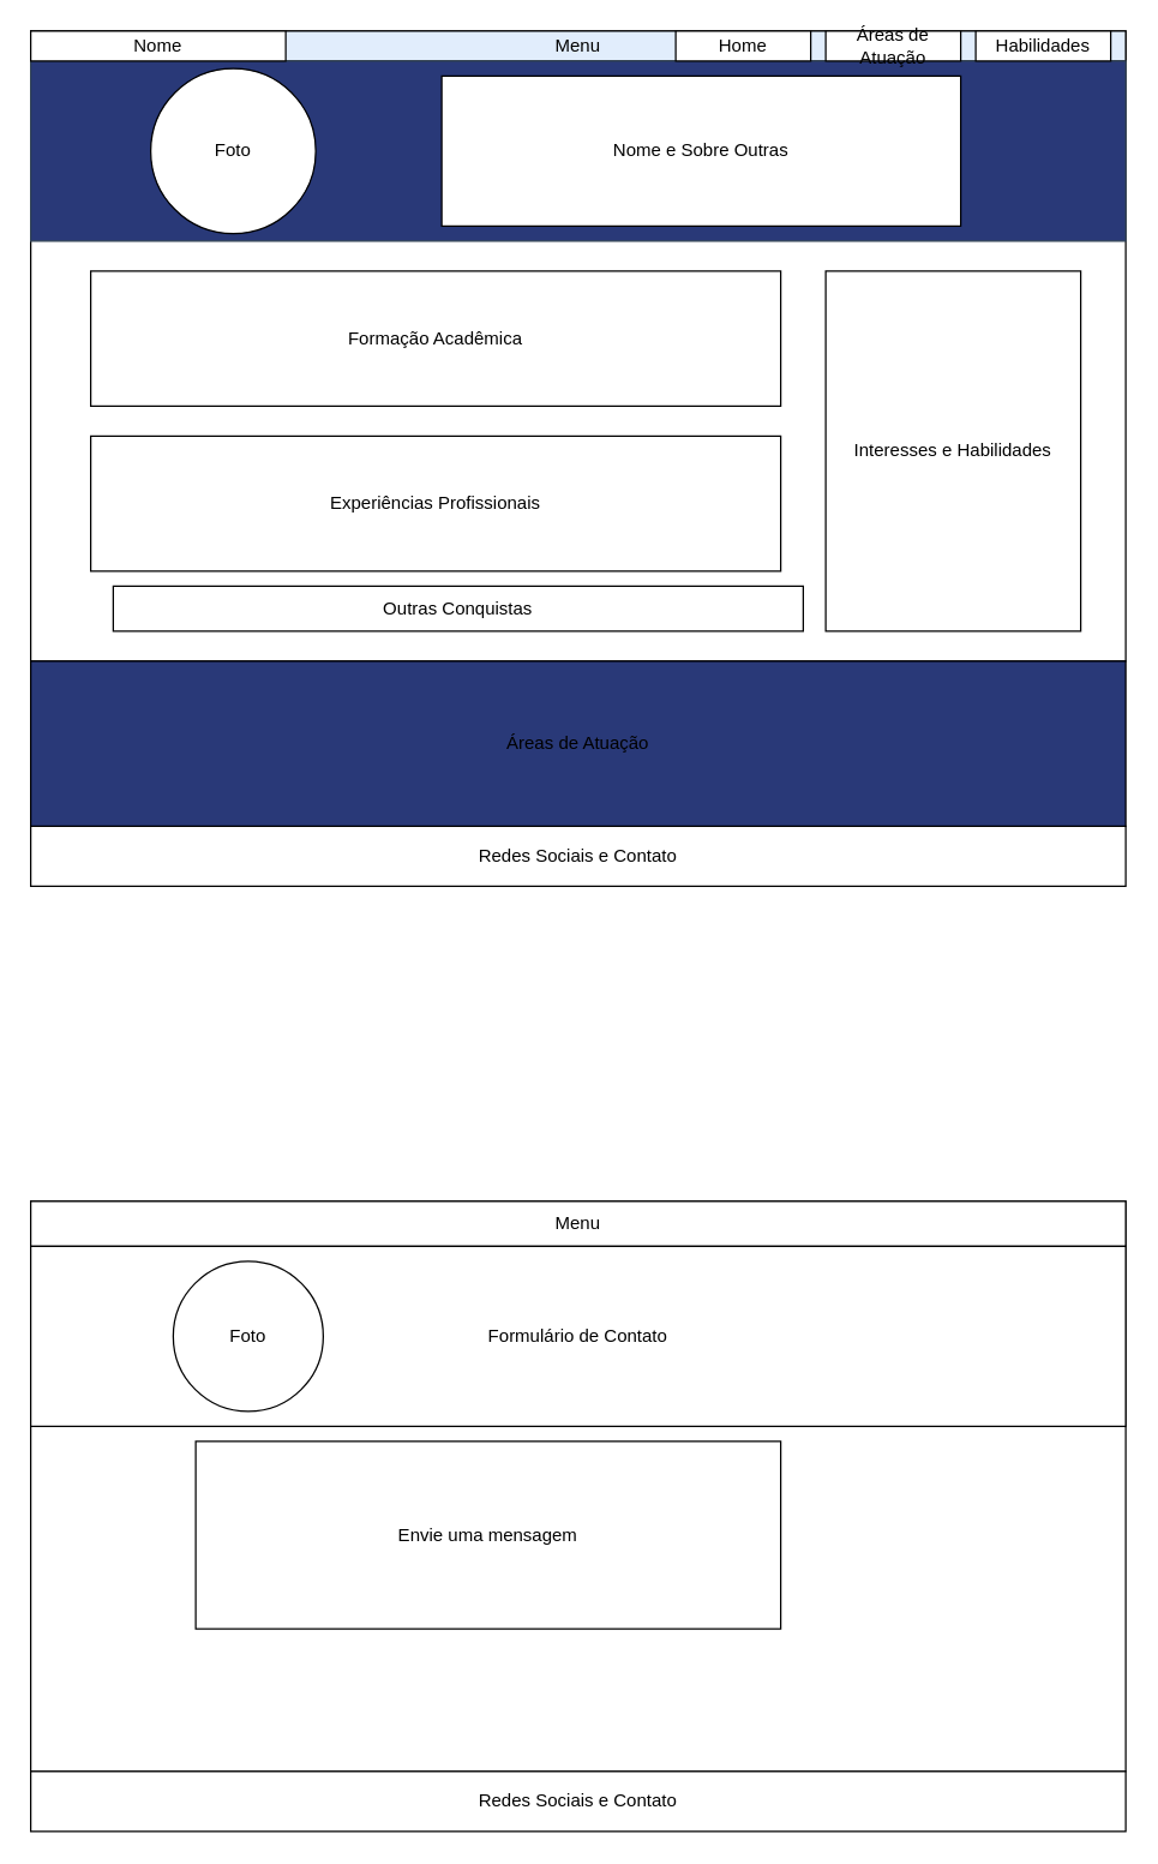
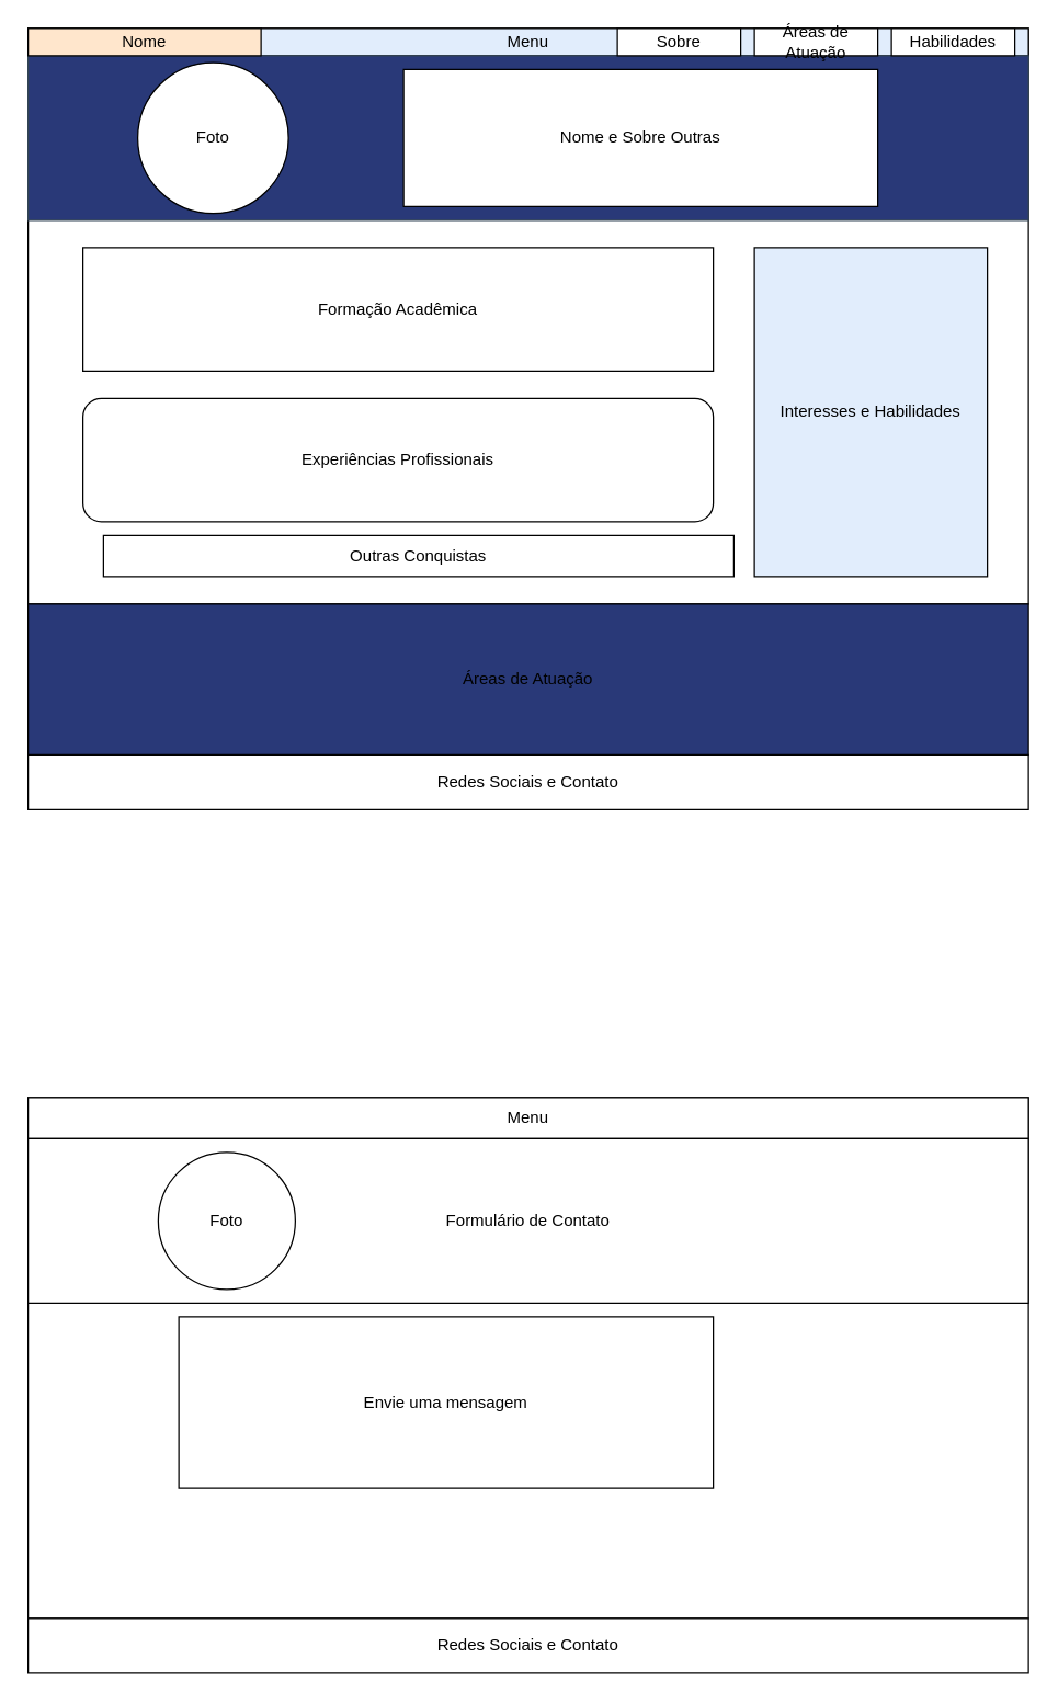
  <mxCell id="0" />
  <mxCell id="1" parent="0" />
  <mxCell id="2" value="" style="rounded=0;whiteSpace=wrap;html=1;" vertex="1" parent="1"><mxGeometry x="20" y="20" width="730" height="420" as="geometry" /></mxCell>
  <mxCell id="3" value="Menu" style="rounded=0;whiteSpace=wrap;html=1;fillColor=#E1EDFC;" vertex="1" parent="1"><mxGeometry x="20" y="20" width="730" height="20" as="geometry" /></mxCell>
  <mxCell id="4" value="" style="rounded=0;whiteSpace=wrap;html=1;fillColor=#293978;fontColor=#ffffff;strokeColor=#314354;" vertex="1" parent="1"><mxGeometry x="20" y="40" width="730" height="120" as="geometry" /></mxCell>
  <mxCell id="5" value="Foto" style="ellipse;whiteSpace=wrap;html=1;aspect=fixed;" vertex="1" parent="1"><mxGeometry x="100" y="45" width="110" height="110" as="geometry" /></mxCell>
  <mxCell id="6" value="Nome e Sobre Outras" style="rounded=0;whiteSpace=wrap;html=1;" vertex="1" parent="1"><mxGeometry x="294" y="50" width="346" height="100" as="geometry" /></mxCell>
  <mxCell id="7" value="Formação Acadêmica" style="rounded=0;whiteSpace=wrap;html=1;" vertex="1" parent="1"><mxGeometry x="60" y="180" width="460" height="90" as="geometry" /></mxCell>
- <mxCell id="8" value="Experiências Profissionais" style="rounded=0;whiteSpace=wrap;html=1;" vertex="1" parent="1"><mxGeometry x="60" y="290" width="460" height="90" as="geometry" /></mxCell>
+ <mxCell id="8" value="Experiências Profissionais" style="whiteSpace=wrap;html=1;rounded=1;" vertex="1" parent="1"><mxGeometry x="60" y="290" width="460" height="90" as="geometry" /></mxCell>
  <mxCell id="9" value="Outras Conquistas" style="rounded=0;whiteSpace=wrap;html=1;" vertex="1" parent="1"><mxGeometry x="75" y="390" width="460" height="30" as="geometry" /></mxCell>
  <mxCell id="10" value="Redes Sociais e Contato" style="rounded=0;whiteSpace=wrap;html=1;" vertex="1" parent="1"><mxGeometry x="20" y="550" width="730" height="40" as="geometry" /></mxCell>
  <mxCell id="11" value="" style="rounded=0;whiteSpace=wrap;html=1;" vertex="1" parent="1"><mxGeometry x="20" y="800" width="730" height="380" as="geometry" /></mxCell>
  <mxCell id="12" value="Menu" style="rounded=0;whiteSpace=wrap;html=1;" vertex="1" parent="1"><mxGeometry x="20" y="800" width="730" height="30" as="geometry" /></mxCell>
  <mxCell id="13" value="Formulário de Contato" style="rounded=0;whiteSpace=wrap;html=1;" vertex="1" parent="1"><mxGeometry x="20" y="830" width="730" height="120" as="geometry" /></mxCell>
  <mxCell id="14" value="Foto" style="ellipse;whiteSpace=wrap;html=1;aspect=fixed;" vertex="1" parent="1"><mxGeometry x="115" y="840" width="100" height="100" as="geometry" /></mxCell>
  <mxCell id="15" value="Envie uma mensagem" style="rounded=0;whiteSpace=wrap;html=1;" vertex="1" parent="1"><mxGeometry x="130" y="960" width="390" height="125" as="geometry" /></mxCell>
  <mxCell id="16" value="Redes Sociais e Contato" style="rounded=0;whiteSpace=wrap;html=1;" vertex="1" parent="1"><mxGeometry x="20" y="1180" width="730" height="40" as="geometry" /></mxCell>
- <mxCell id="17" value="Interesses e Habilidades" style="rounded=0;whiteSpace=wrap;html=1;" vertex="1" parent="1"><mxGeometry x="550" y="180" width="170" height="240" as="geometry" /></mxCell>
- <mxCell id="18" value="Nome" style="rounded=0;whiteSpace=wrap;html=1;" vertex="1" parent="1"><mxGeometry x="20" y="20" width="170" height="20" as="geometry" /></mxCell>
+ <mxCell id="17" value="Interesses e Habilidades" style="rounded=0;whiteSpace=wrap;html=1;fillColor=#e1edfc;" vertex="1" parent="1"><mxGeometry x="550" y="180" width="170" height="240" as="geometry" /></mxCell>
+ <mxCell id="18" value="Nome" style="rounded=0;whiteSpace=wrap;html=1;fillColor=#ffe6cc;" vertex="1" parent="1"><mxGeometry x="20" y="20" width="170" height="20" as="geometry" /></mxCell>
  <mxCell id="19" value="Habilidades" style="rounded=0;whiteSpace=wrap;html=1;" vertex="1" parent="1"><mxGeometry x="650" y="20" width="90" height="20" as="geometry" /></mxCell>
- <mxCell id="20" value="Home" style="rounded=0;whiteSpace=wrap;html=1;" vertex="1" parent="1"><mxGeometry x="450" y="20" width="90" height="20" as="geometry" /></mxCell>
+ <mxCell id="20" value="Sobre" style="rounded=0;whiteSpace=wrap;html=1;" vertex="1" parent="1"><mxGeometry x="450" y="20" width="90" height="20" as="geometry" /></mxCell>
  <mxCell id="21" value="Áreas de Atuação" style="rounded=0;whiteSpace=wrap;html=1;" vertex="1" parent="1"><mxGeometry x="550" y="20" width="90" height="20" as="geometry" /></mxCell>
  <mxCell id="22" value="Áreas de Atuação" style="rounded=0;whiteSpace=wrap;html=1;fillColor=#293978;" vertex="1" parent="1"><mxGeometry x="20" y="440" width="730" height="110" as="geometry" /></mxCell>
